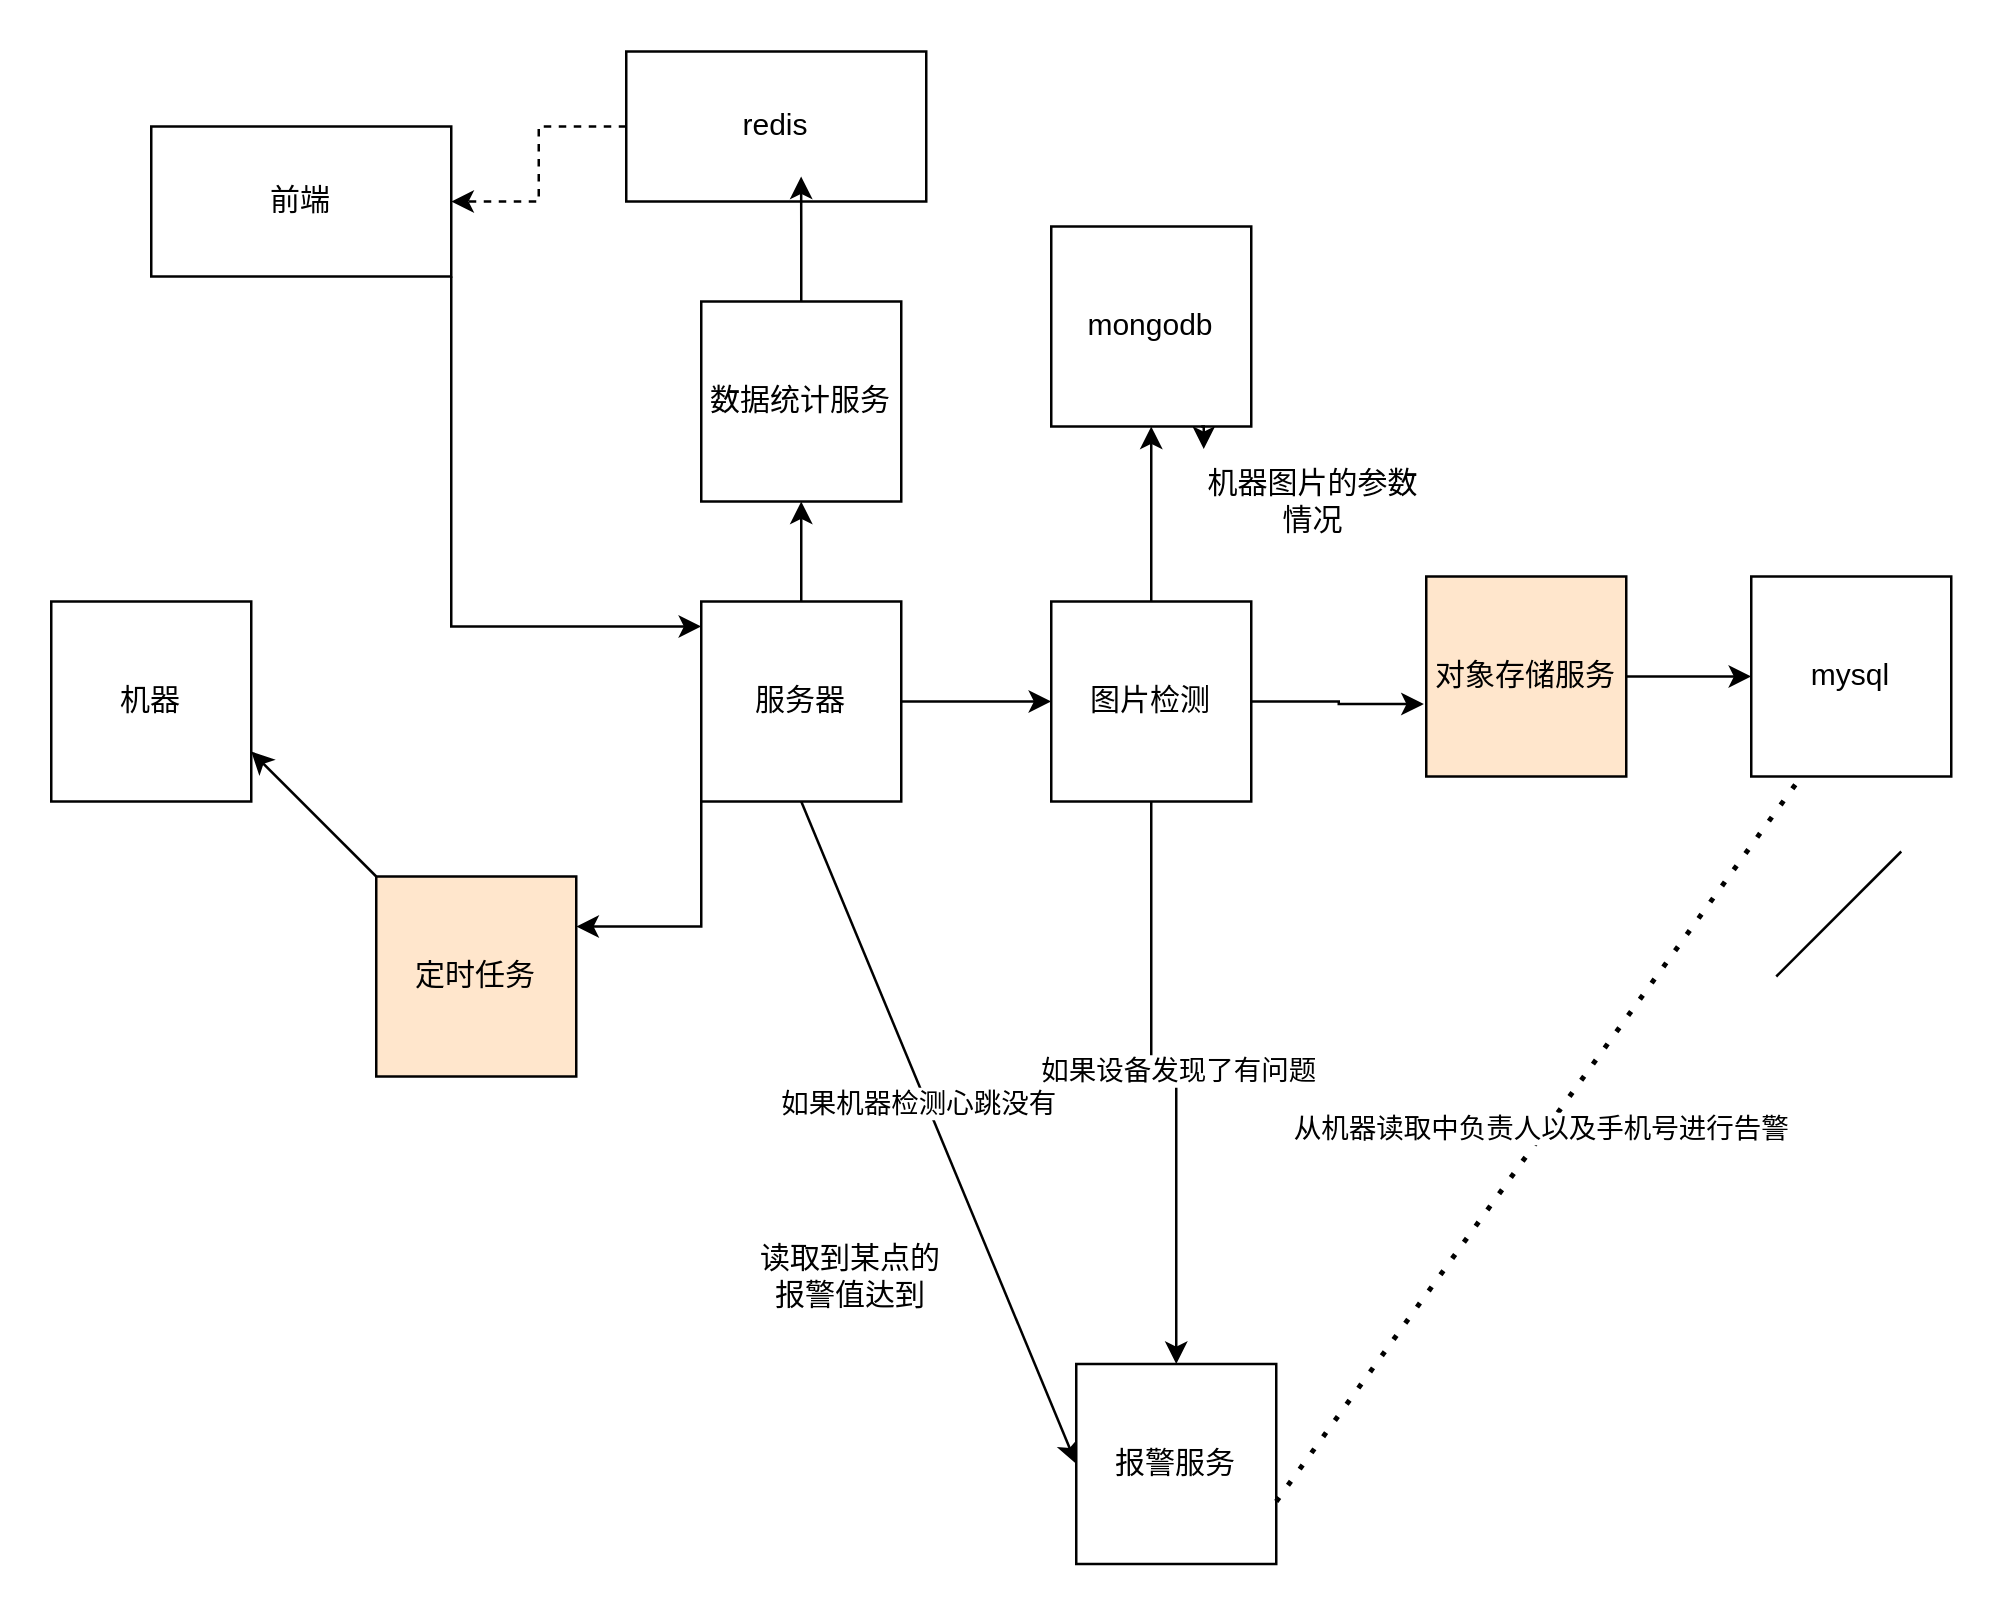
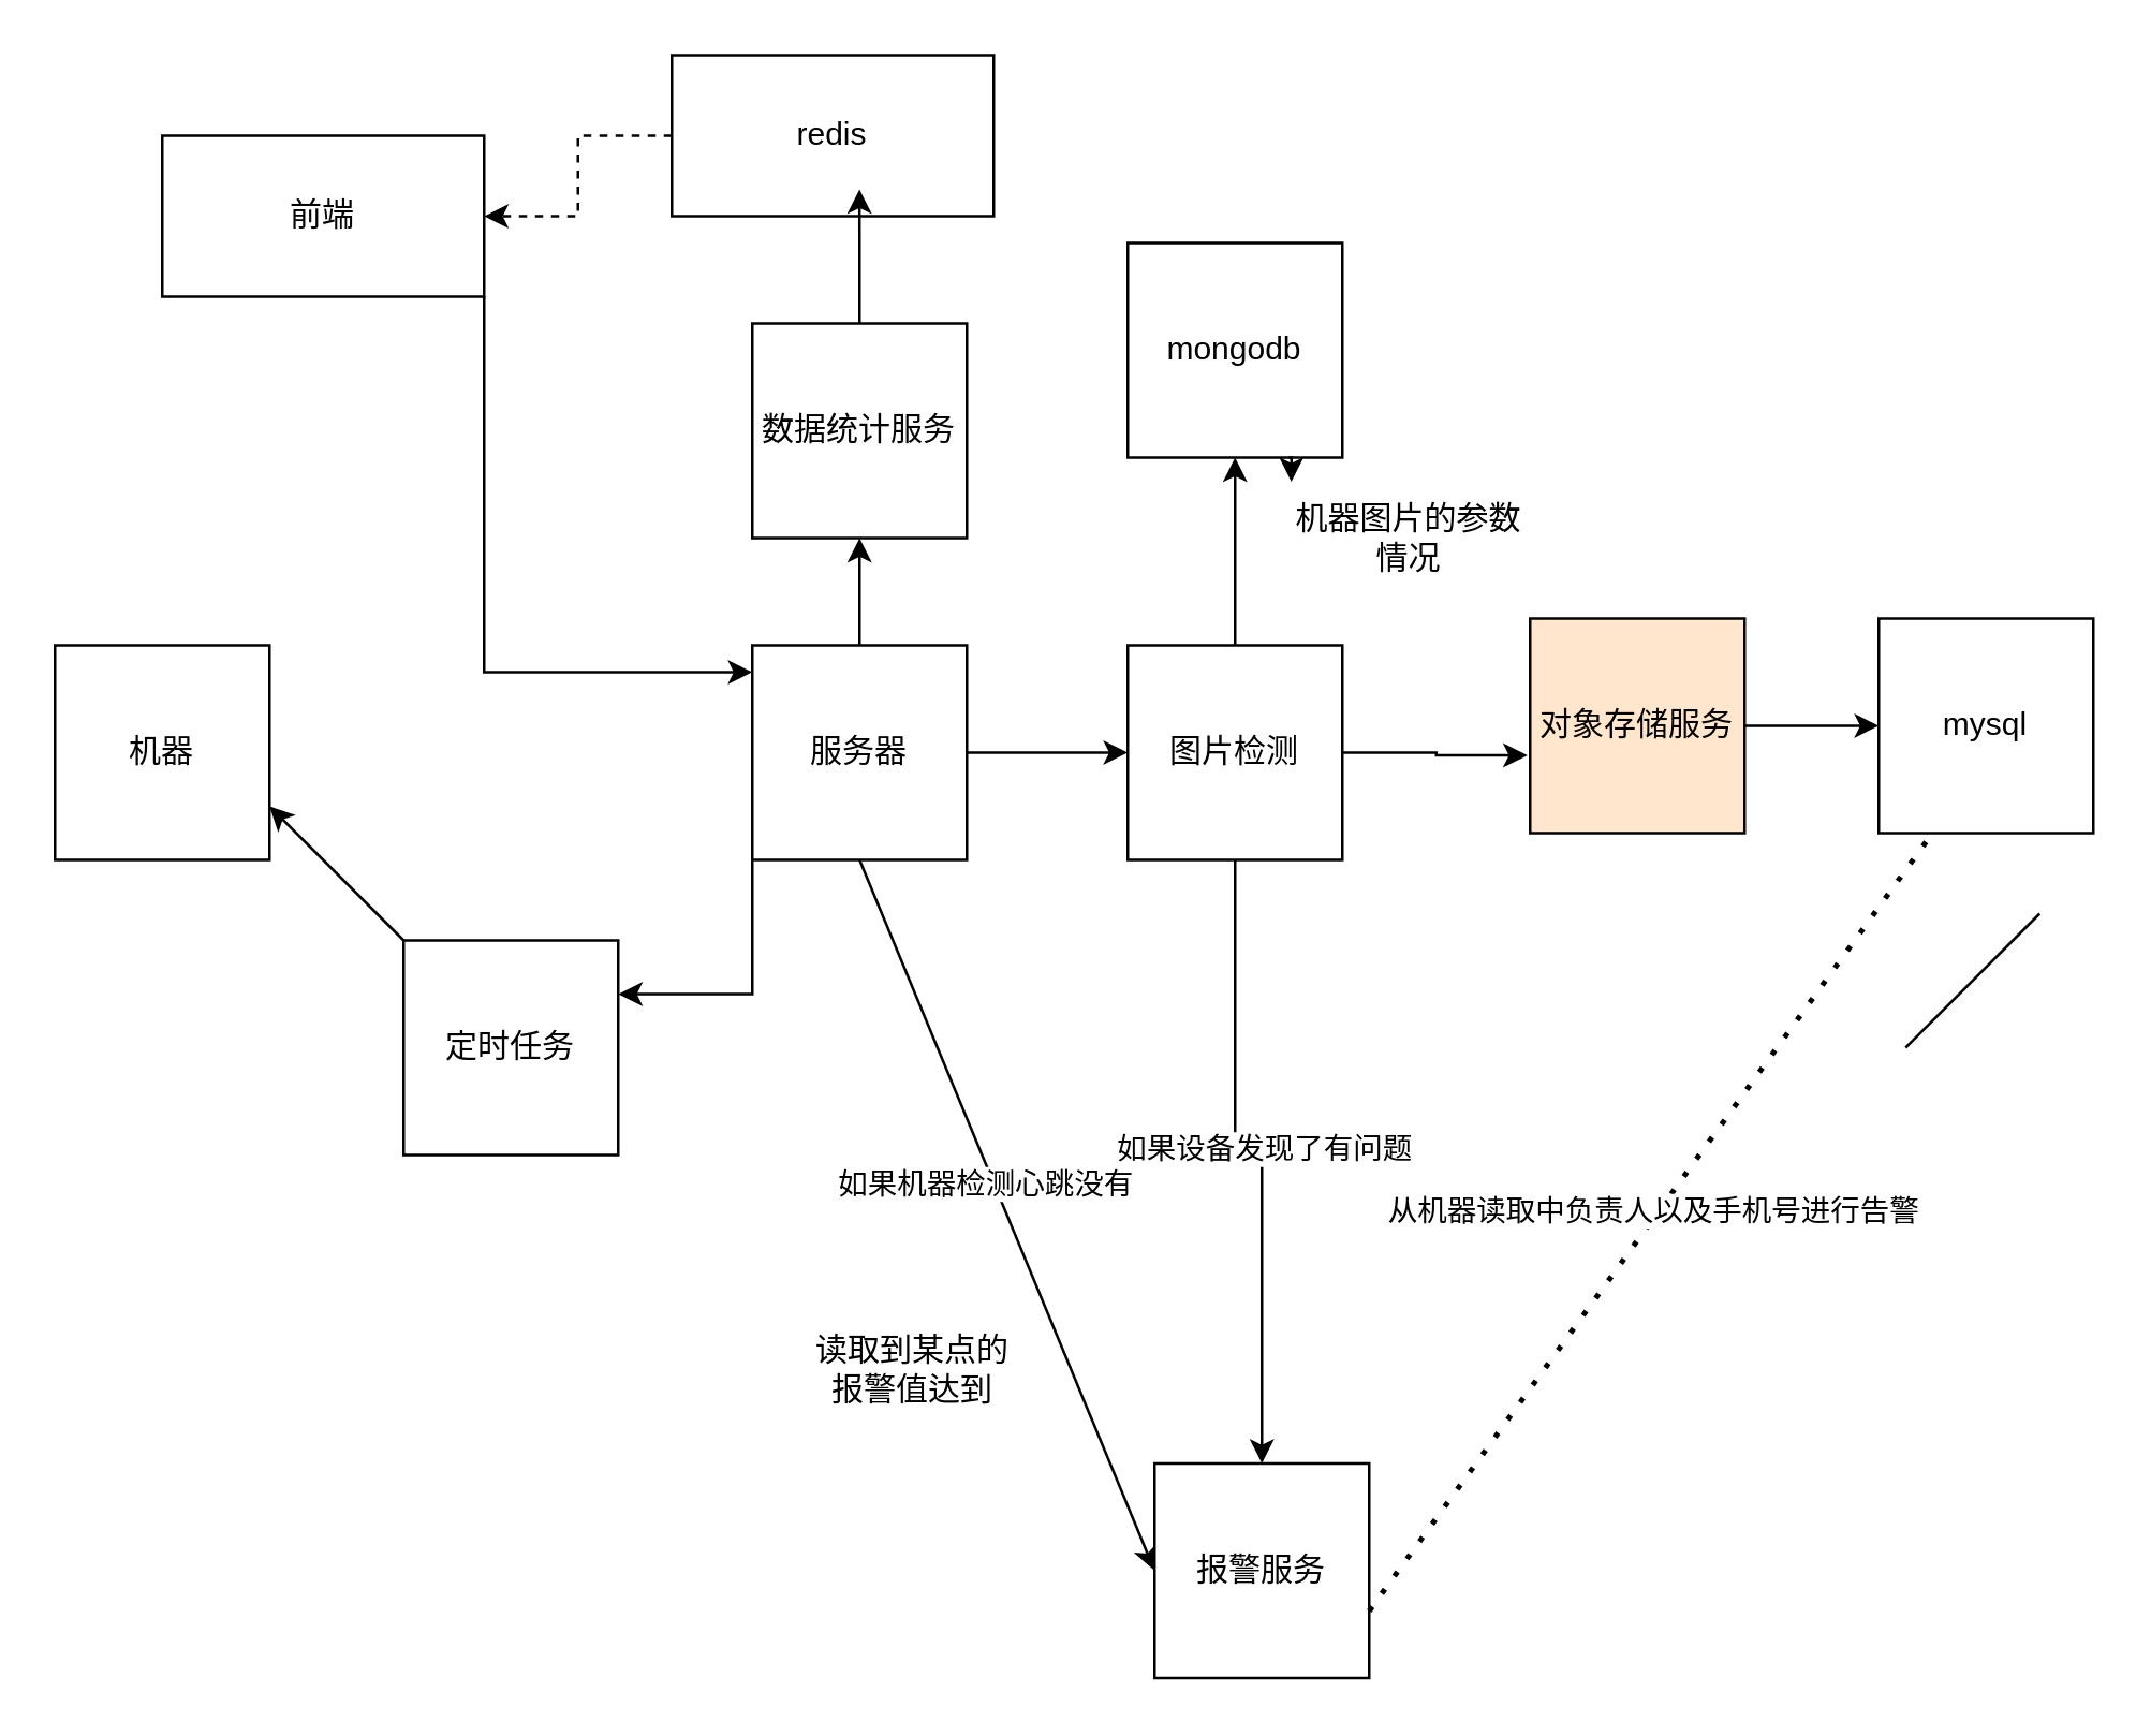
  <mxCell id="0" />
  <mxCell id="1" parent="0" />
  <mxCell id="2" value="机器" style="whiteSpace=wrap;html=1;aspect=fixed;" vertex="1" parent="1"><mxGeometry x="20" y="240" width="80" height="80" as="geometry" /></mxCell>
  <mxCell id="3" style="edgeStyle=orthogonalEdgeStyle;rounded=0;orthogonalLoop=1;jettySize=auto;html=1;exitX=1;exitY=0.5;exitDx=0;exitDy=0;entryX=0;entryY=0.5;entryDx=0;entryDy=0;" edge="1" parent="1" source="8" target="15"><mxGeometry relative="1" as="geometry" /></mxCell>
  <mxCell id="4" style="rounded=0;orthogonalLoop=1;jettySize=auto;html=1;exitX=0.5;exitY=1;exitDx=0;exitDy=0;entryX=0;entryY=0.5;entryDx=0;entryDy=0;" edge="1" parent="1" source="8" target="16"><mxGeometry relative="1" as="geometry" /></mxCell>
  <mxCell id="5" value="如果机器检测心跳没有" style="edgeLabel;html=1;align=center;verticalAlign=middle;resizable=0;points=[];" vertex="1" connectable="0" parent="4"><mxGeometry x="-0.104" y="-4" relative="1" as="geometry"><mxPoint x="1" as="offset" /></mxGeometry></mxCell>
  <mxCell id="6" style="edgeStyle=orthogonalEdgeStyle;rounded=0;orthogonalLoop=1;jettySize=auto;html=1;exitX=0.5;exitY=0;exitDx=0;exitDy=0;entryX=0.5;entryY=1;entryDx=0;entryDy=0;" edge="1" parent="1" source="8" target="26"><mxGeometry relative="1" as="geometry" /></mxCell>
  <mxCell id="7" style="edgeStyle=orthogonalEdgeStyle;rounded=0;orthogonalLoop=1;jettySize=auto;html=1;exitX=0;exitY=1;exitDx=0;exitDy=0;entryX=1;entryY=0.25;entryDx=0;entryDy=0;" edge="1" parent="1" source="8" target="31"><mxGeometry relative="1" as="geometry" /></mxCell>
  <mxCell id="8" value="服务器" style="whiteSpace=wrap;html=1;aspect=fixed;" vertex="1" parent="1"><mxGeometry x="280" y="240" width="80" height="80" as="geometry" /></mxCell>
  <mxCell id="9" style="edgeStyle=orthogonalEdgeStyle;rounded=0;orthogonalLoop=1;jettySize=auto;html=1;exitX=1;exitY=0.5;exitDx=0;exitDy=0;entryX=0;entryY=0.5;entryDx=0;entryDy=0;" edge="1" parent="1" source="10" target="11"><mxGeometry relative="1" as="geometry" /></mxCell>
  <mxCell id="10" value="对象存储服务" style="whiteSpace=wrap;html=1;aspect=fixed;fillColor=#ffe6cc;" vertex="1" parent="1"><mxGeometry x="570" y="230" width="80" height="80" as="geometry" /></mxCell>
  <mxCell id="11" value="mysql" style="whiteSpace=wrap;html=1;aspect=fixed;" vertex="1" parent="1"><mxGeometry x="700" y="230" width="80" height="80" as="geometry" /></mxCell>
  <mxCell id="12" style="edgeStyle=orthogonalEdgeStyle;rounded=0;orthogonalLoop=1;jettySize=auto;html=1;exitX=0.5;exitY=1;exitDx=0;exitDy=0;entryX=0.5;entryY=0;entryDx=0;entryDy=0;" edge="1" parent="1" source="15" target="16"><mxGeometry relative="1" as="geometry" /></mxCell>
  <mxCell id="13" value="如果设备发现了有问题" style="edgeLabel;html=1;align=center;verticalAlign=middle;resizable=0;points=[];" vertex="1" connectable="0" parent="12"><mxGeometry x="-0.086" y="2" relative="1" as="geometry"><mxPoint x="8" as="offset" /></mxGeometry></mxCell>
  <mxCell id="14" style="edgeStyle=orthogonalEdgeStyle;rounded=0;orthogonalLoop=1;jettySize=auto;html=1;exitX=0.5;exitY=0;exitDx=0;exitDy=0;entryX=0.5;entryY=1;entryDx=0;entryDy=0;" edge="1" parent="1" source="15" target="20"><mxGeometry relative="1" as="geometry" /></mxCell>
  <mxCell id="15" value="图片检测" style="whiteSpace=wrap;html=1;aspect=fixed;" vertex="1" parent="1"><mxGeometry x="420" y="240" width="80" height="80" as="geometry" /></mxCell>
  <mxCell id="16" value="报警服务" style="whiteSpace=wrap;html=1;aspect=fixed;" vertex="1" parent="1"><mxGeometry x="430" y="545" width="80" height="80" as="geometry" /></mxCell>
  <mxCell id="17" style="edgeStyle=orthogonalEdgeStyle;rounded=0;orthogonalLoop=1;jettySize=auto;html=1;exitX=1;exitY=0.5;exitDx=0;exitDy=0;entryX=-0.012;entryY=0.638;entryDx=0;entryDy=0;entryPerimeter=0;" edge="1" parent="1" source="15" target="10"><mxGeometry relative="1" as="geometry" /></mxCell>
  <mxCell id="18" value="" style="endArrow=none;dashed=1;html=1;dashPattern=1 3;strokeWidth=2;rounded=0;entryX=0.25;entryY=1;entryDx=0;entryDy=0;" edge="1" parent="1" target="11"><mxGeometry width="50" height="50" relative="1" as="geometry"><mxPoint x="510" y="600" as="sourcePoint" /><mxPoint x="560" y="550" as="targetPoint" /></mxGeometry></mxCell>
  <mxCell id="19" value="从机器读取中负责人以及手机号进行告警" style="edgeLabel;html=1;align=center;verticalAlign=middle;resizable=0;points=[];" vertex="1" connectable="0" parent="18"><mxGeometry x="0.021" y="2" relative="1" as="geometry"><mxPoint as="offset" /></mxGeometry></mxCell>
  <mxCell id="20" value="mongodb" style="whiteSpace=wrap;html=1;aspect=fixed;" vertex="1" parent="1"><mxGeometry x="420" y="90" width="80" height="80" as="geometry" /></mxCell>
  <mxCell id="21" value="机器图片的参数情况" style="text;html=1;align=center;verticalAlign=middle;whiteSpace=wrap;rounded=0;" vertex="1" parent="1"><mxGeometry x="480" y="170" width="90" height="60" as="geometry" /></mxCell>
  <mxCell id="22" style="edgeStyle=orthogonalEdgeStyle;rounded=0;orthogonalLoop=1;jettySize=auto;html=1;exitX=0;exitY=0;exitDx=0;exitDy=0;entryX=0.011;entryY=0.15;entryDx=0;entryDy=0;entryPerimeter=0;" edge="1" parent="1" source="21" target="21"><mxGeometry relative="1" as="geometry" /></mxCell>
  <mxCell id="23" value="前端" style="rounded=0;whiteSpace=wrap;html=1;" vertex="1" parent="1"><mxGeometry x="60" y="50" width="120" height="60" as="geometry" /></mxCell>
  <mxCell id="24" style="edgeStyle=orthogonalEdgeStyle;rounded=0;orthogonalLoop=1;jettySize=auto;html=1;exitX=0;exitY=0.5;exitDx=0;exitDy=0;entryX=1;entryY=0.5;entryDx=0;entryDy=0;dashed=1;" edge="1" parent="1" source="25" target="23"><mxGeometry relative="1" as="geometry" /></mxCell>
  <mxCell id="25" value="redis" style="rounded=0;whiteSpace=wrap;html=1;" vertex="1" parent="1"><mxGeometry x="250" y="20" width="120" height="60" as="geometry" /></mxCell>
  <mxCell id="26" value="数据统计服务" style="whiteSpace=wrap;html=1;aspect=fixed;" vertex="1" parent="1"><mxGeometry x="280" y="120" width="80" height="80" as="geometry" /></mxCell>
  <mxCell id="27" style="edgeStyle=orthogonalEdgeStyle;rounded=0;orthogonalLoop=1;jettySize=auto;html=1;exitX=1;exitY=1;exitDx=0;exitDy=0;entryX=0;entryY=0.125;entryDx=0;entryDy=0;entryPerimeter=0;" edge="1" parent="1" source="23" target="8"><mxGeometry relative="1" as="geometry" /></mxCell>
  <mxCell id="28" style="edgeStyle=orthogonalEdgeStyle;rounded=0;orthogonalLoop=1;jettySize=auto;html=1;exitX=0.5;exitY=0;exitDx=0;exitDy=0;entryX=0.583;entryY=0.833;entryDx=0;entryDy=0;entryPerimeter=0;" edge="1" parent="1" source="26" target="25"><mxGeometry relative="1" as="geometry"><Array as="points"><mxPoint x="320" y="90" /><mxPoint x="320" y="90" /></Array></mxGeometry></mxCell>
  <mxCell id="29" value="读取到某点的报警值达到" style="text;html=1;align=center;verticalAlign=middle;whiteSpace=wrap;rounded=0;" vertex="1" parent="1"><mxGeometry x="300" y="480" width="80" height="60" as="geometry" /></mxCell>
  <mxCell id="30" style="rounded=0;orthogonalLoop=1;jettySize=auto;html=1;exitX=0;exitY=0;exitDx=0;exitDy=0;entryX=1;entryY=0.75;entryDx=0;entryDy=0;" edge="1" parent="1" source="31" target="2"><mxGeometry relative="1" as="geometry" /></mxCell>
- <mxCell id="31" value="定时任务" style="whiteSpace=wrap;html=1;aspect=fixed;fillColor=#ffe6cc;" vertex="1" parent="1"><mxGeometry x="150" y="350" width="80" height="80" as="geometry" /></mxCell>
+ <mxCell id="31" value="定时任务" style="whiteSpace=wrap;html=1;aspect=fixed;" vertex="1" parent="1"><mxGeometry x="150" y="350" width="80" height="80" as="geometry" /></mxCell>
  <mxCell id="32" value="" style="endArrow=none;html=1;rounded=0;" edge="1" parent="1"><mxGeometry width="50" height="50" relative="1" as="geometry"><mxPoint x="710" y="390" as="sourcePoint" /><mxPoint x="760" y="340" as="targetPoint" /></mxGeometry></mxCell>
